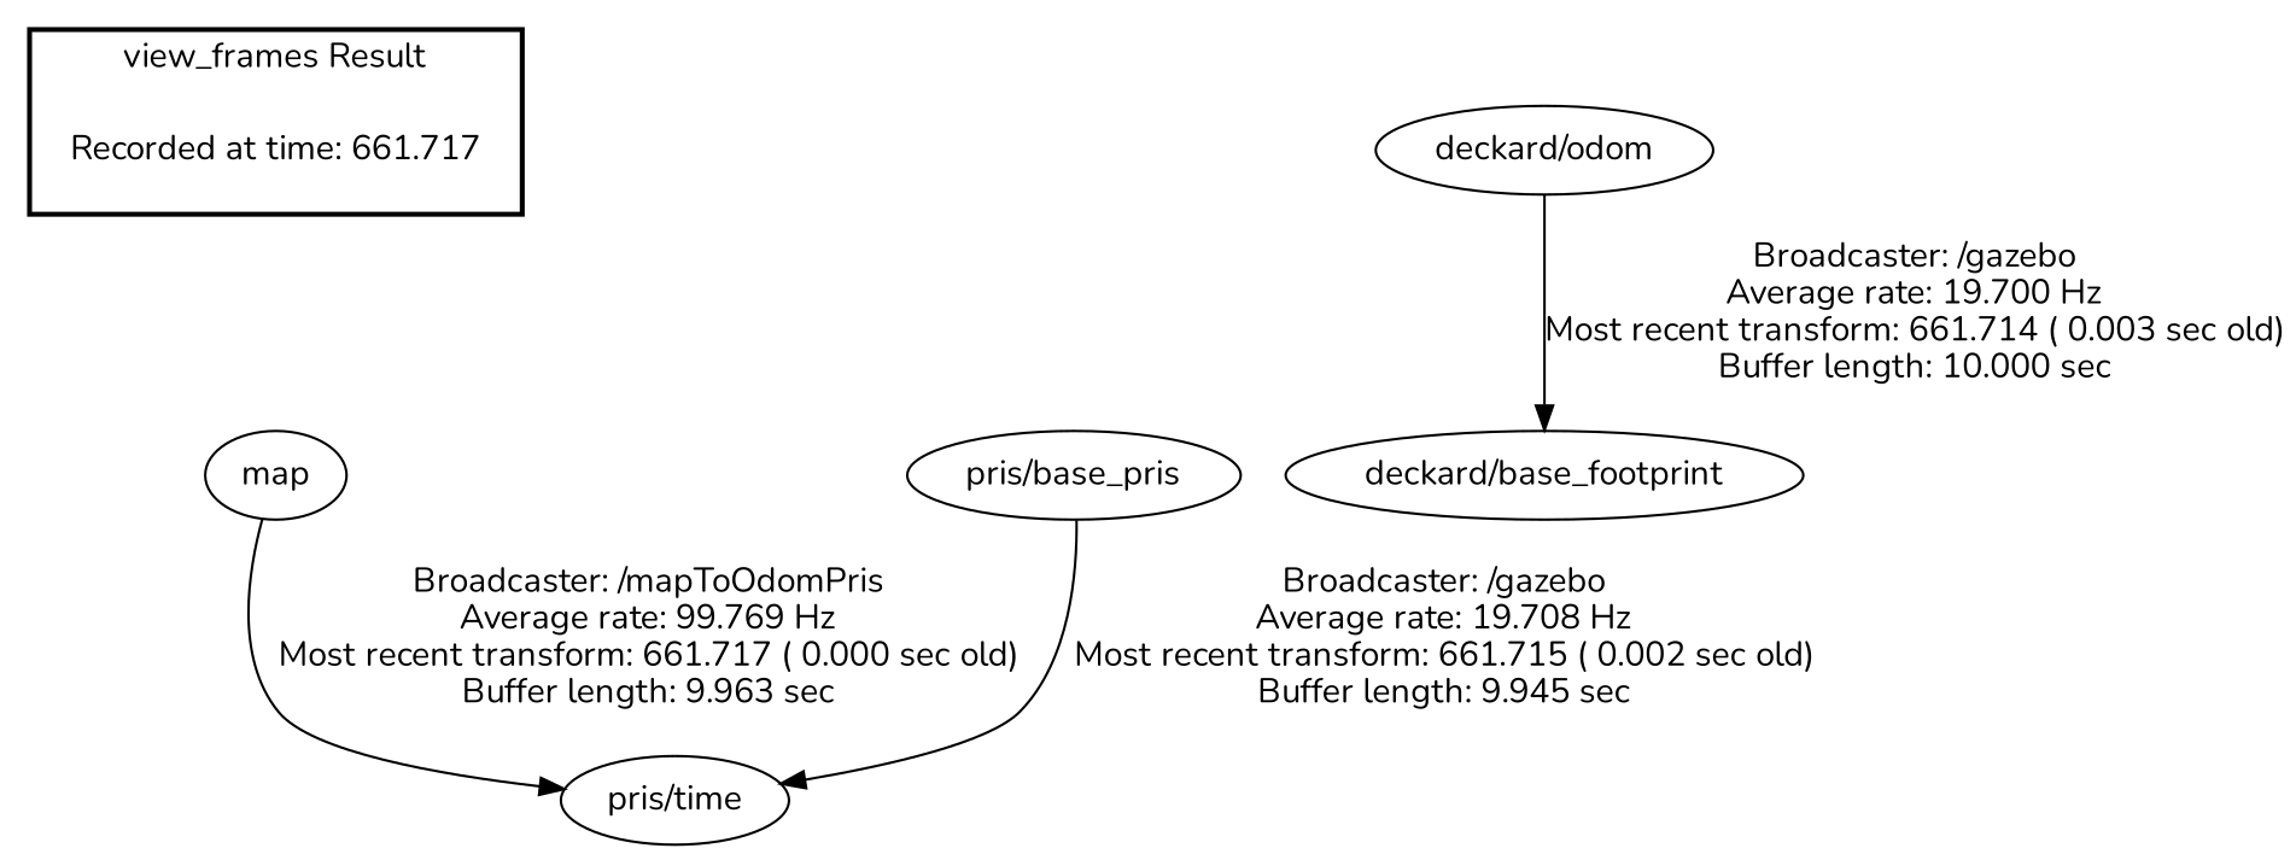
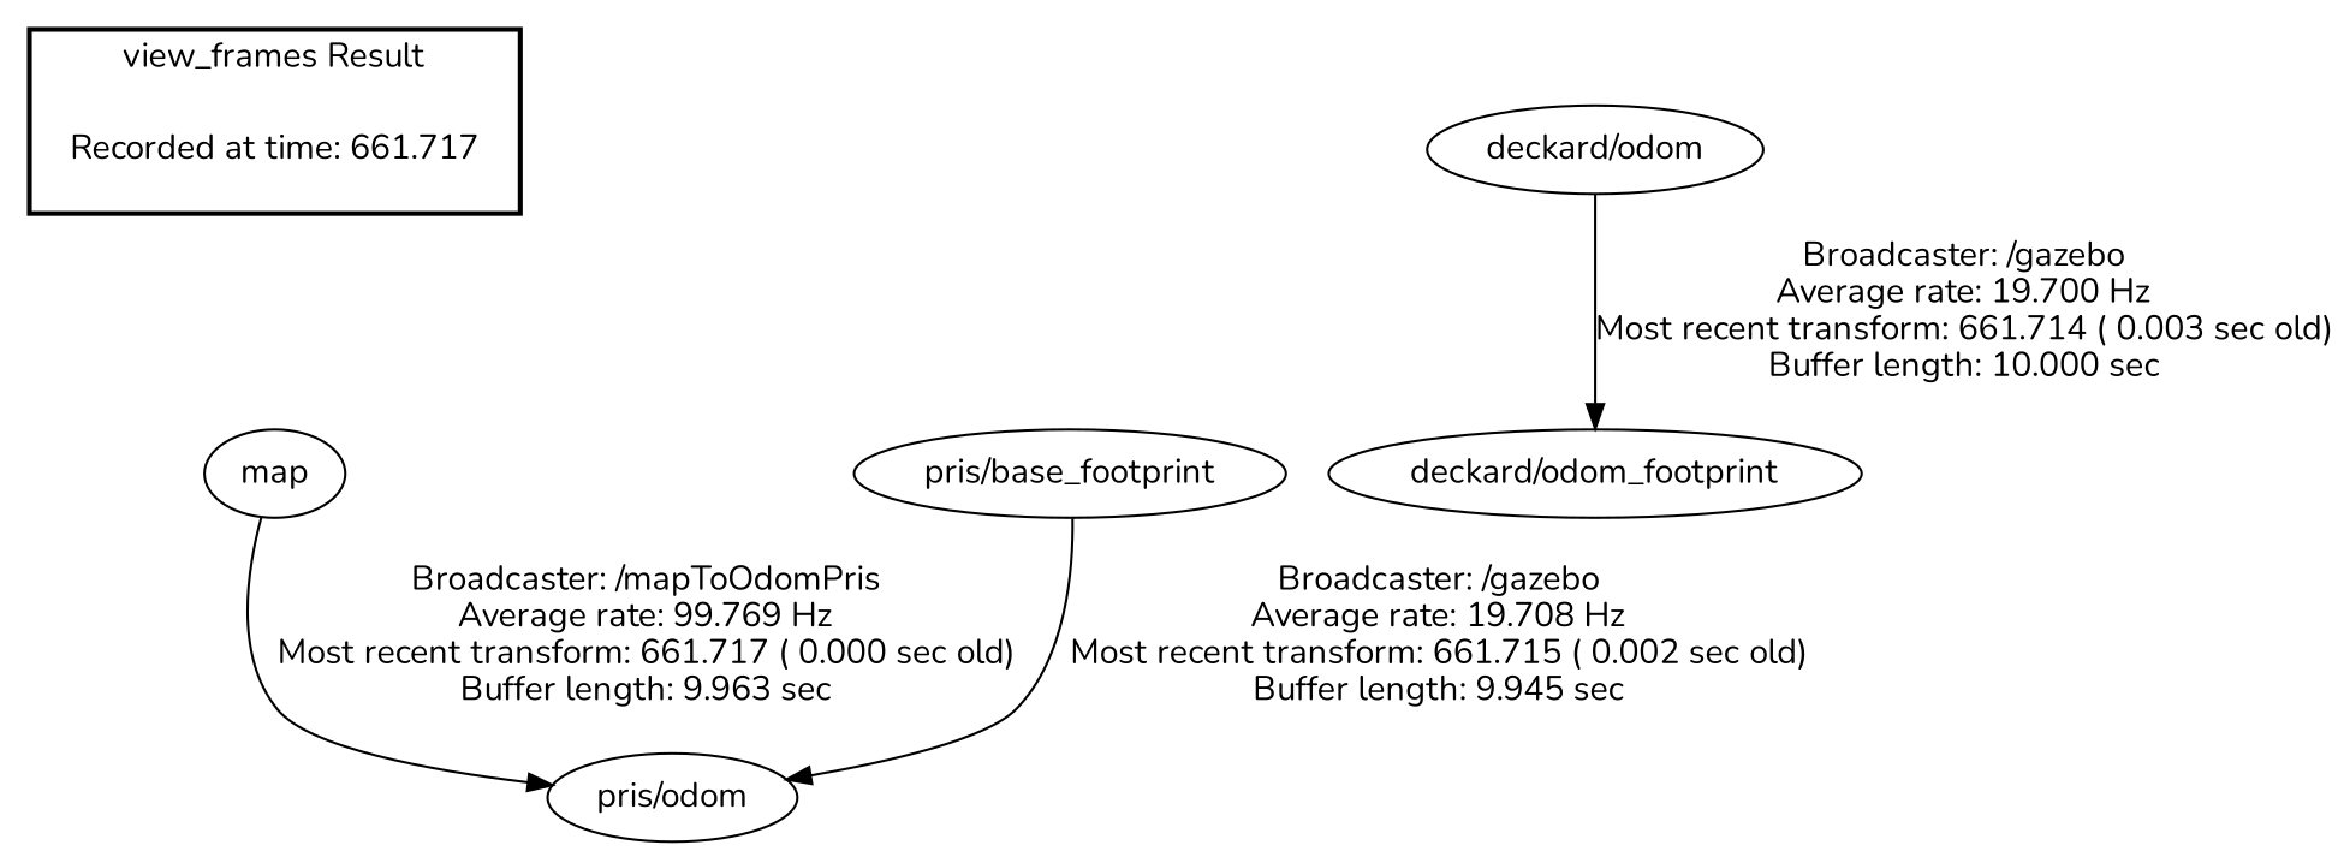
  digraph {
    fontname=Nunito
    node [fontname=Nunito]
    edge [fontname=Nunito]
    "Recorded at time: 661.717" [shape=plaintext]
    map
-   "pris/odom" [label="pris/time"]
+   "pris/odom"
    "deckard/odom"
-   "deckard/base_footprint"
-   "pris/base_footprint" [label="pris/base_pris"]
+   "deckard/base_footprint" [label="deckard/odom_footprint"]
+   "pris/base_footprint"
    subgraph cluster_1 {
      color=black
      label="view_frames Result"
      style=bold
      "Recorded at time: 661.717"
    }
    "Recorded at time: 661.717" -> map [style=invis]
    map -> "pris/odom" [label="Broadcaster: /mapToOdomPris\nAverage rate: 99.769 Hz\nMost recent transform: 661.717 ( 0.000 sec old)\nBuffer length: 9.963 sec\n"]
    "deckard/odom" -> "deckard/base_footprint" [label="Broadcaster: /gazebo\nAverage rate: 19.700 Hz\nMost recent transform: 661.714 ( 0.003 sec old)\nBuffer length: 10.000 sec\n"]
    "pris/base_footprint" -> "pris/odom" [label="Broadcaster: /gazebo\nAverage rate: 19.708 Hz\nMost recent transform: 661.715 ( 0.002 sec old)\nBuffer length: 9.945 sec\n"]
  }
